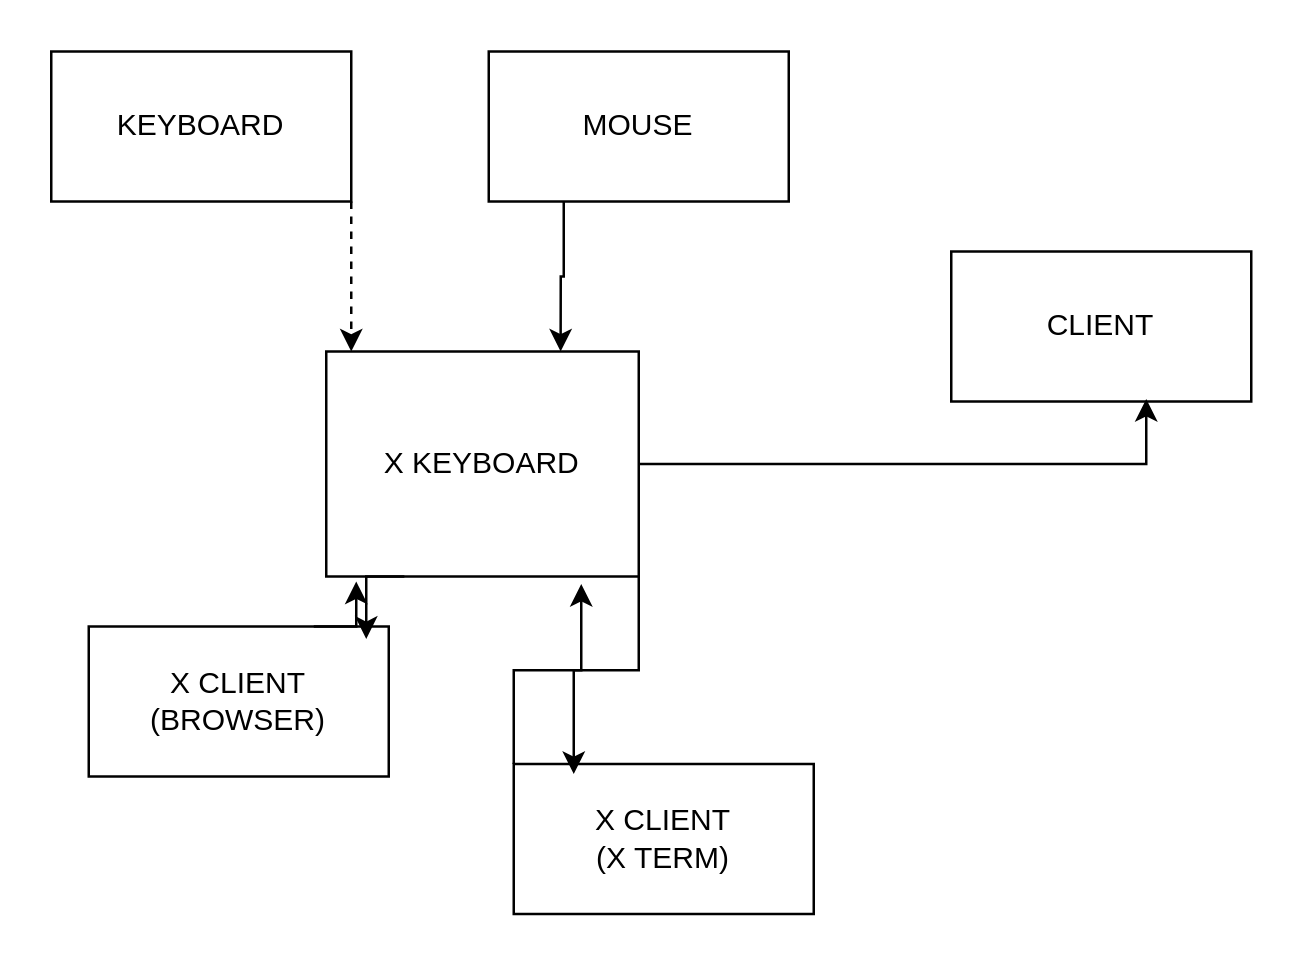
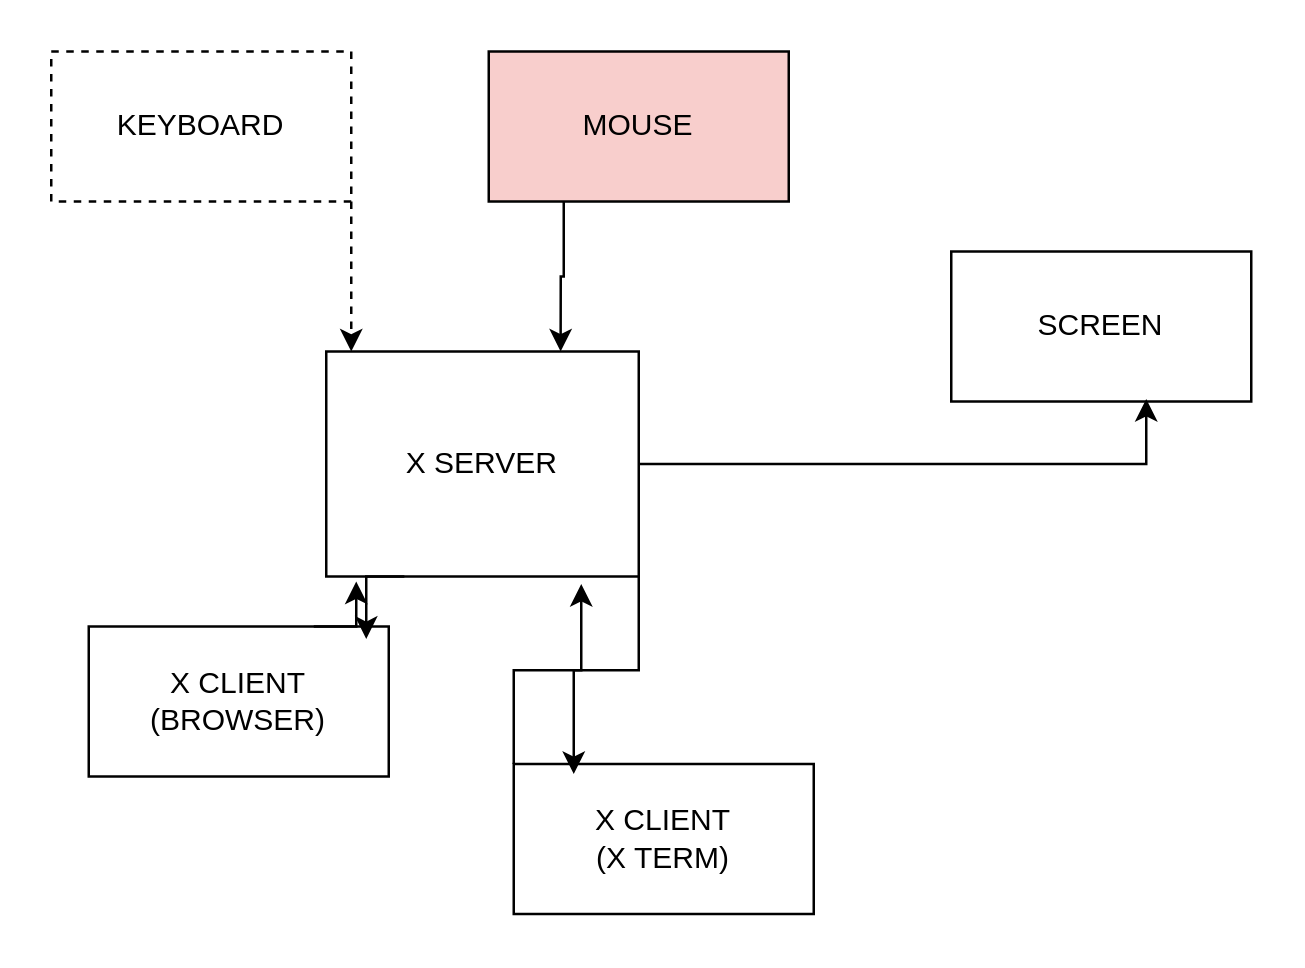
  <mxCell id="0" />
  <mxCell id="1" parent="0" />
- <mxCell id="2" value="X KEYBOARD" style="rounded=0;whiteSpace=wrap;html=1;" vertex="1" parent="1"><mxGeometry x="130" y="140" width="125" height="90" as="geometry" /></mxCell>
+ <mxCell id="2" value="X SERVER" style="rounded=0;whiteSpace=wrap;html=1;" vertex="1" parent="1"><mxGeometry x="130" y="140" width="125" height="90" as="geometry" /></mxCell>
  <mxCell id="3" value="X CLIENT&lt;div&gt;(BROWSER)&lt;/div&gt;" style="whiteSpace=wrap;html=1;" vertex="1" parent="1"><mxGeometry x="35" y="250" width="120" height="60" as="geometry" /></mxCell>
  <mxCell id="4" value="X CLIENT&lt;div&gt;(X TERM)&lt;/div&gt;" style="whiteSpace=wrap;html=1;" vertex="1" parent="1"><mxGeometry x="205" y="305" width="120" height="60" as="geometry" /></mxCell>
  <mxCell id="5" style="edgeStyle=orthogonalEdgeStyle;rounded=0;orthogonalLoop=1;jettySize=auto;html=1;exitX=0.25;exitY=1;exitDx=0;exitDy=0;entryX=0.925;entryY=0.083;entryDx=0;entryDy=0;entryPerimeter=0;" edge="1" parent="1" source="2" target="3"><mxGeometry relative="1" as="geometry" /></mxCell>
  <mxCell id="6" style="edgeStyle=orthogonalEdgeStyle;rounded=0;orthogonalLoop=1;jettySize=auto;html=1;exitX=0.75;exitY=0;exitDx=0;exitDy=0;entryX=0.096;entryY=1.022;entryDx=0;entryDy=0;entryPerimeter=0;" edge="1" parent="1" source="3" target="2"><mxGeometry relative="1" as="geometry" /></mxCell>
  <mxCell id="7" style="edgeStyle=orthogonalEdgeStyle;rounded=0;orthogonalLoop=1;jettySize=auto;html=1;exitX=1;exitY=1;exitDx=0;exitDy=0;entryX=0.2;entryY=0.067;entryDx=0;entryDy=0;entryPerimeter=0;" edge="1" parent="1" source="2" target="4"><mxGeometry relative="1" as="geometry" /></mxCell>
  <mxCell id="8" style="edgeStyle=orthogonalEdgeStyle;rounded=0;orthogonalLoop=1;jettySize=auto;html=1;exitX=0;exitY=0;exitDx=0;exitDy=0;entryX=0.816;entryY=1.033;entryDx=0;entryDy=0;entryPerimeter=0;" edge="1" parent="1" source="4" target="2"><mxGeometry relative="1" as="geometry" /></mxCell>
- <mxCell id="9" value="KEYBOARD" style="whiteSpace=wrap;html=1;" vertex="1" parent="1"><mxGeometry x="20" y="20" width="120" height="60" as="geometry" /></mxCell>
+ <mxCell id="9" value="KEYBOARD" style="whiteSpace=wrap;html=1;dashed=1;" vertex="1" parent="1"><mxGeometry x="20" y="20" width="120" height="60" as="geometry" /></mxCell>
  <mxCell id="10" style="edgeStyle=orthogonalEdgeStyle;rounded=0;orthogonalLoop=1;jettySize=auto;html=1;exitX=1;exitY=1;exitDx=0;exitDy=0;entryX=0.08;entryY=0;entryDx=0;entryDy=0;entryPerimeter=0;dashed=1;" edge="1" parent="1" source="9" target="2"><mxGeometry relative="1" as="geometry" /></mxCell>
  <mxCell id="11" style="edgeStyle=orthogonalEdgeStyle;rounded=0;orthogonalLoop=1;jettySize=auto;html=1;exitX=0.25;exitY=1;exitDx=0;exitDy=0;entryX=0.75;entryY=0;entryDx=0;entryDy=0;" edge="1" parent="1" source="12" target="2"><mxGeometry relative="1" as="geometry" /></mxCell>
- <mxCell id="12" value="MOUSE" style="whiteSpace=wrap;html=1;" vertex="1" parent="1"><mxGeometry x="195" y="20" width="120" height="60" as="geometry" /></mxCell>
- <mxCell id="13" value="CLIENT" style="whiteSpace=wrap;html=1;" vertex="1" parent="1"><mxGeometry x="380" y="100" width="120" height="60" as="geometry" /></mxCell>
+ <mxCell id="12" value="MOUSE" style="whiteSpace=wrap;html=1;fillColor=#f8cecc;" vertex="1" parent="1"><mxGeometry x="195" y="20" width="120" height="60" as="geometry" /></mxCell>
+ <mxCell id="13" value="SCREEN" style="whiteSpace=wrap;html=1;" vertex="1" parent="1"><mxGeometry x="380" y="100" width="120" height="60" as="geometry" /></mxCell>
  <mxCell id="14" style="edgeStyle=orthogonalEdgeStyle;rounded=0;orthogonalLoop=1;jettySize=auto;html=1;exitX=1;exitY=0.5;exitDx=0;exitDy=0;entryX=0.65;entryY=0.983;entryDx=0;entryDy=0;entryPerimeter=0;" edge="1" parent="1" source="2" target="13"><mxGeometry relative="1" as="geometry" /></mxCell>
